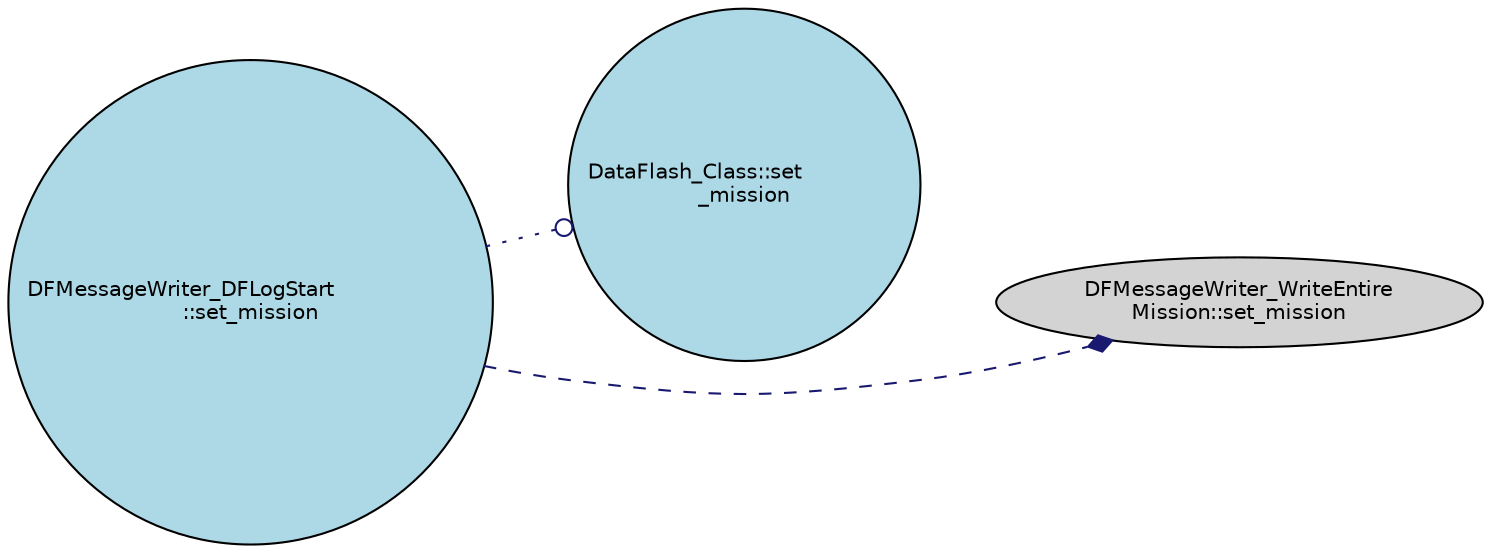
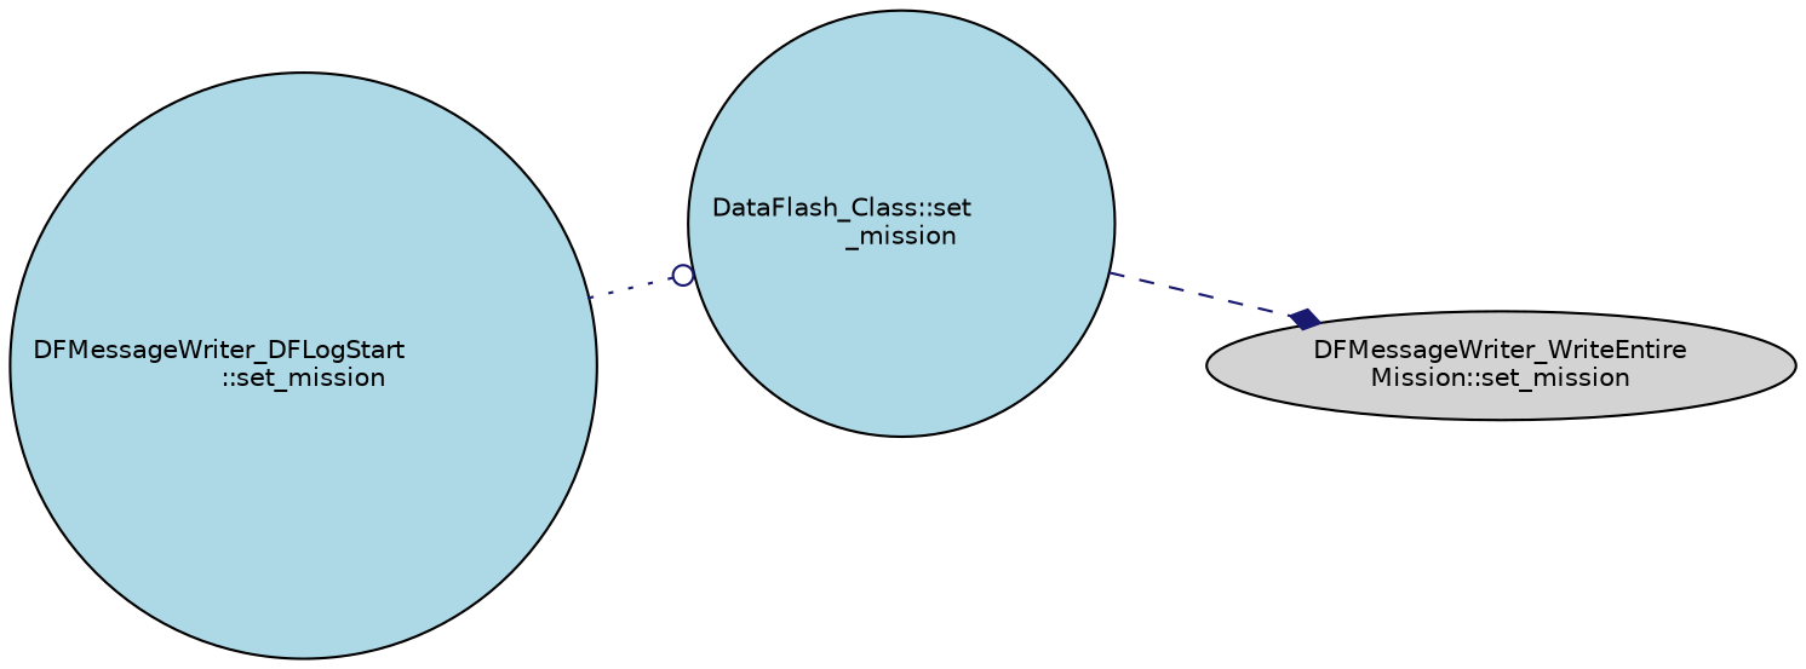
  digraph {
    fontname="DejaVu Sans"
    rankdir=LR
    node [color=black fillcolor=lightblue fontname="DejaVu Sans" fontsize=10 shape=circle style=filled]
    edge [color=midnightblue fontname="DejaVu Sans" fontsize=10 labelfontname=Helvetica labelfontsize=10]
    n1 [fontcolor=black height=0.2 label="DataFlash_Class::set\l_mission" width=0.4]
    n2 [height=0.2 label="DFMessageWriter_DFLogStart\l::set_mission" width=0.4]
    n3 [fillcolor=lightgrey height=0.2 label="DFMessageWriter_WriteEntire\lMission::set_mission" shape=ellipse width=0.4]
    n2 -> n1 [arrowhead=odot style=dotted]
-   n2 -> n3 [arrowhead=diamond style=dashed]
+   n1 -> n3 [arrowhead=diamond style=dashed]
  }
